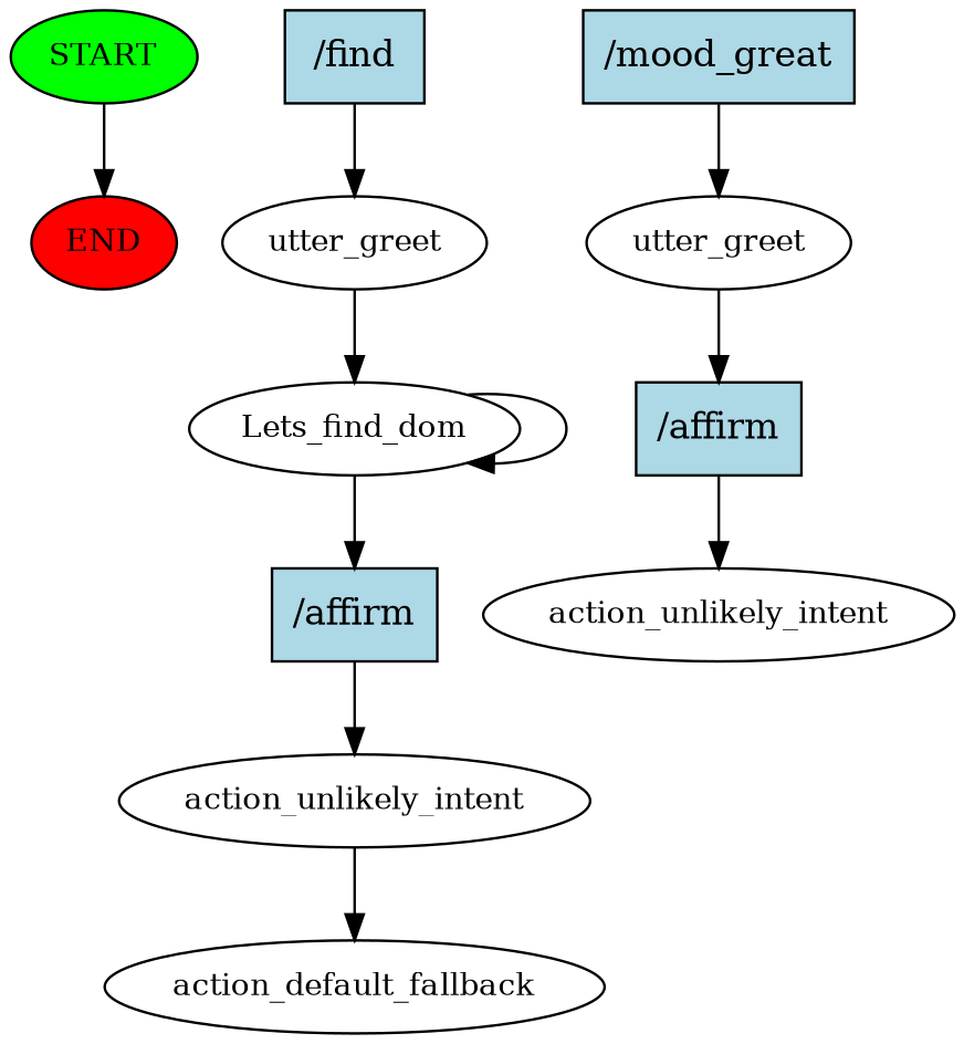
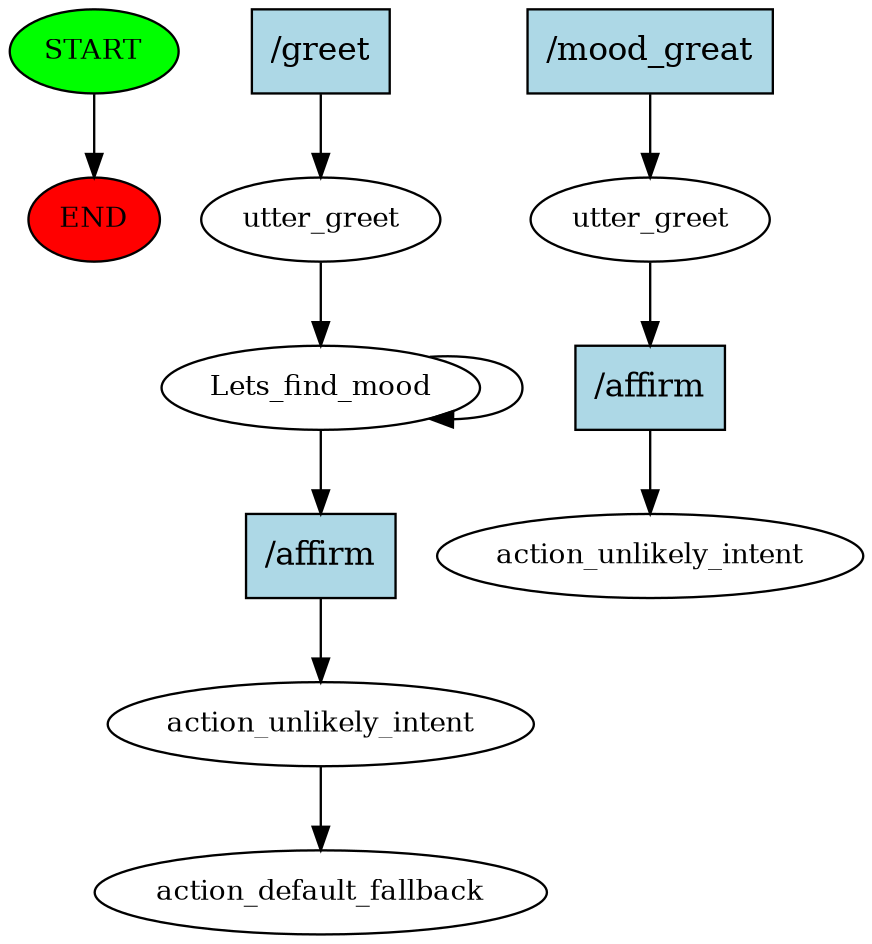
  digraph {
    node [fontsize=12]
    n1 [fillcolor=green label=START style=filled]
    n2 [fillcolor=red label=END style=filled]
-   n3 [fillcolor=lightblue label="/find" shape=rect style=filled fontsize=""]
+   n3 [fillcolor=lightblue label="/greet" shape=rect style=filled fontsize=""]
    n4 [label=utter_greet]
-   n5 [label=Lets_find_dom]
+   n5 [label=Lets_find_mood]
    n6 [fillcolor=lightblue label="/affirm" shape=rect style=filled fontsize=""]
    n7 [label=action_unlikely_intent]
    n8 [label=action_default_fallback]
    n9 [fillcolor=lightblue label="/mood_great" shape=rect style=filled fontsize=""]
    n10 [label=utter_greet]
    n11 [fillcolor=lightblue label="/affirm" shape=rect style=filled fontsize=""]
    n12 [label=action_unlikely_intent]
    n1 -> n2
    n3 -> n4
    n4 -> n5
    n5 -> n5
    n5 -> n6
    n6 -> n7
    n7 -> n8
    n9 -> n10
    n10 -> n11
    n11 -> n12
  }
